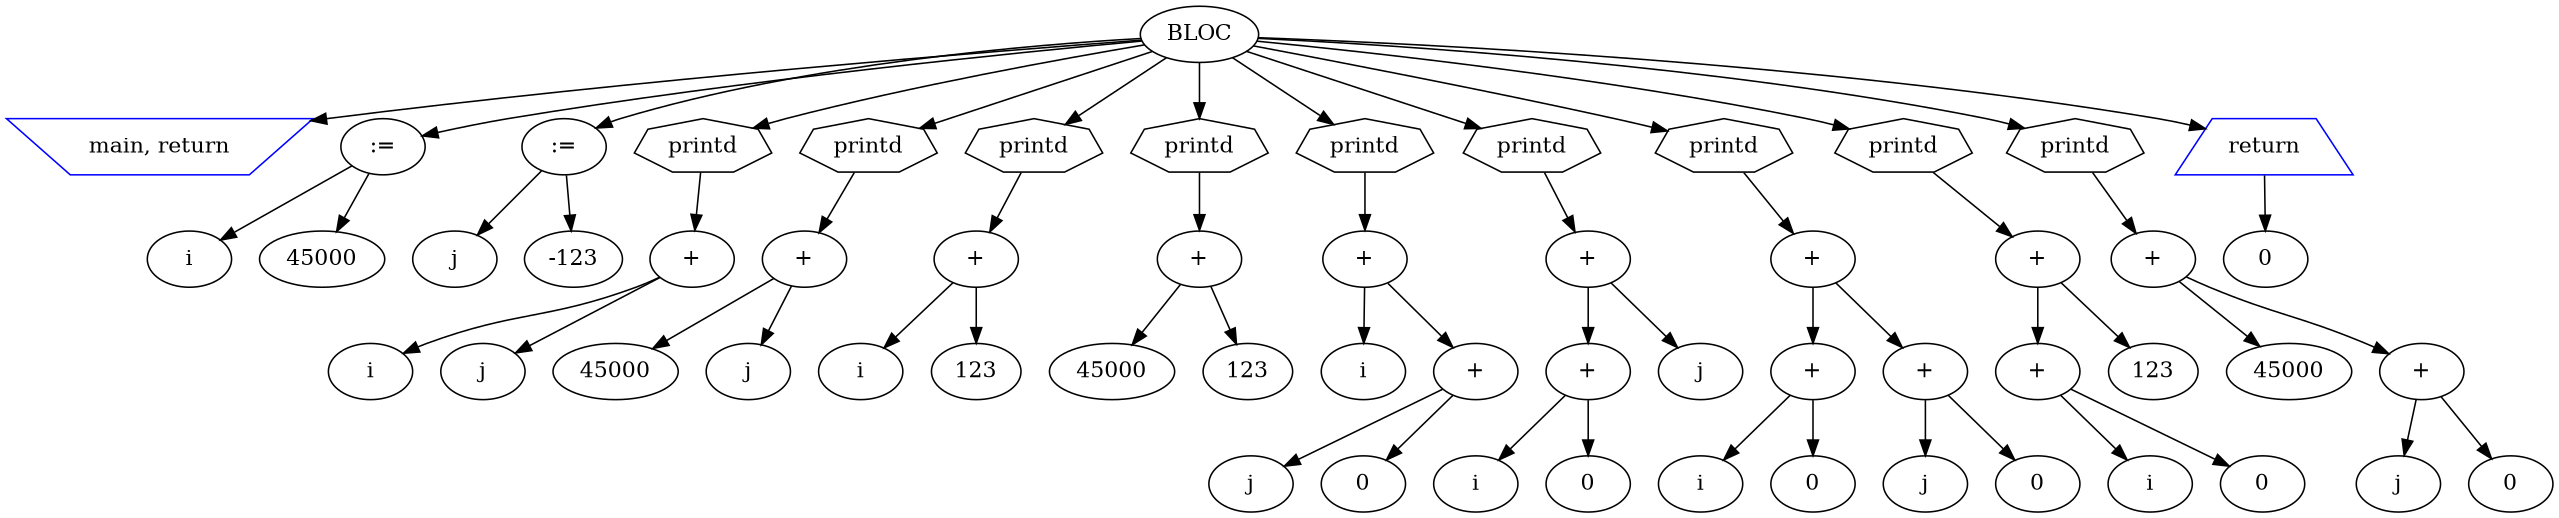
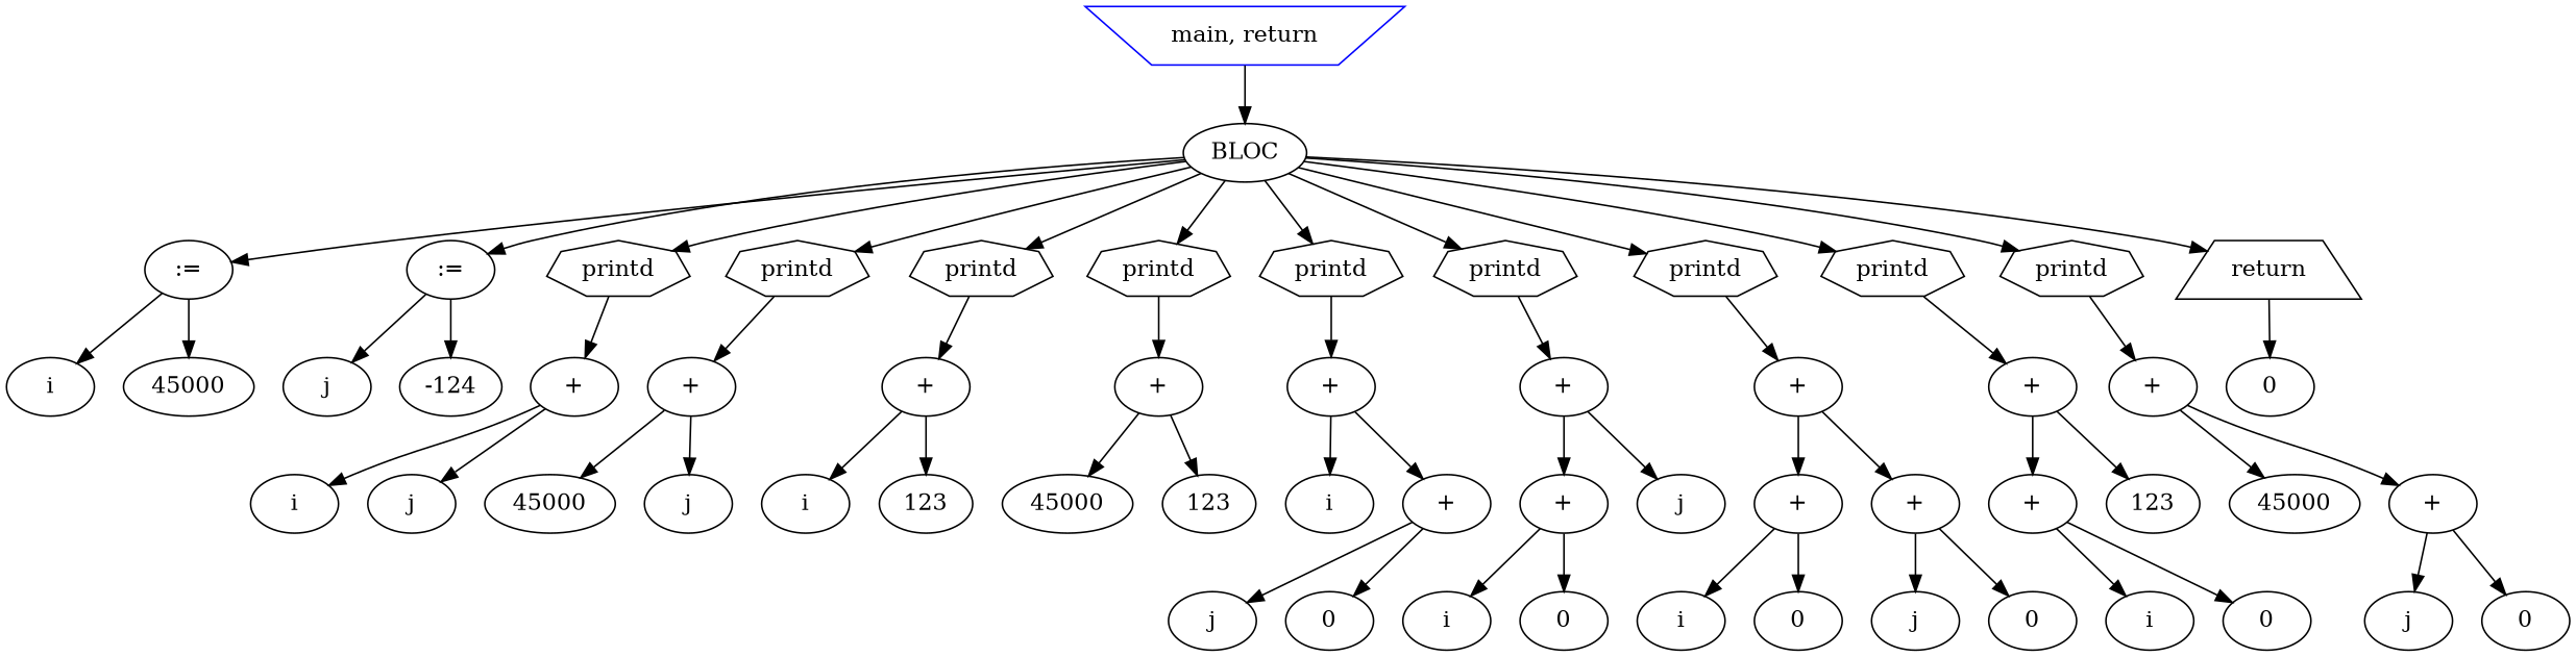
  digraph {
    node [shape=ellipse]
    n1 [color=blue label="main, return" shape=invtrapezium]
    n2 [color=black label=BLOC]
    n3 [label=":="]
    n4 [label=":="]
    n5 [label=printd shape=septagon]
    n6 [label=printd shape=septagon]
    n7 [label=printd shape=septagon]
    n8 [label=printd shape=septagon]
    n9 [label=printd shape=septagon]
    n10 [label=printd shape=septagon]
    n11 [label=printd shape=septagon]
    n12 [label=printd shape=septagon]
    n13 [label=printd shape=septagon]
-   n14 [color=blue label=return shape=trapezium]
+   n14 [color=black label=return shape=trapezium]
    n15 [label=i]
    n16 [label=45000]
    n17 [label=j]
-   n18 [label=-123]
+   n18 [label=-124]
    n19 [label="+"]
    n20 [label="+"]
    n21 [label="+"]
    n22 [label="+"]
    n23 [label="+"]
    n24 [label="+"]
    n25 [label="+"]
    n26 [label="+"]
    n27 [label="+"]
    n28 [label=0]
    n29 [label=i]
    n30 [label=j]
    n31 [label=45000]
    n32 [label=j]
    n33 [label=i]
    n34 [label=123]
    n35 [label=45000]
    n36 [label=123]
    n37 [label=i]
    n38 [label="+"]
    n39 [label=j]
    n40 [label=0]
    n41 [label="+"]
    n42 [label=j]
    n43 [label=i]
    n44 [label=0]
    n45 [label="+"]
    n46 [label="+"]
    n47 [label=i]
    n48 [label=0]
    n49 [label=j]
    n50 [label=0]
    n51 [label="+"]
    n52 [label=123]
    n53 [label=i]
    n54 [label=0]
    n55 [label=45000]
    n56 [label="+"]
    n57 [label=j]
    n58 [label=0]
-   n2 -> n1
+   n1 -> n2
    n2 -> n3
    n2 -> n4
    n2 -> n5
    n2 -> n6
    n2 -> n7
    n2 -> n8
    n2 -> n9
    n2 -> n10
    n2 -> n11
    n2 -> n12
    n2 -> n13
    n2 -> n14
    n3 -> n15
    n3 -> n16
    n4 -> n17
    n4 -> n18
    n5 -> n19
    n6 -> n20
    n7 -> n21
    n8 -> n22
    n9 -> n23
    n10 -> n24
    n11 -> n25
    n12 -> n26
    n13 -> n27
    n14 -> n28
    n19 -> n29
    n19 -> n30
    n20 -> n31
    n20 -> n32
    n21 -> n33
    n21 -> n34
    n22 -> n35
    n22 -> n36
    n23 -> n37
    n23 -> n38
    n24 -> n41
    n24 -> n42
    n25 -> n45
    n25 -> n46
    n26 -> n51
    n26 -> n52
    n27 -> n55
    n27 -> n56
    n38 -> n39
    n38 -> n40
    n41 -> n43
    n41 -> n44
    n45 -> n47
    n45 -> n48
    n46 -> n49
    n46 -> n50
    n51 -> n53
    n51 -> n54
    n56 -> n57
    n56 -> n58
  }
